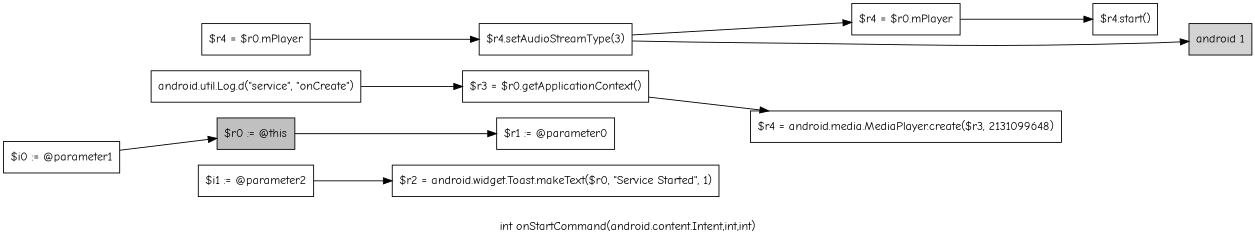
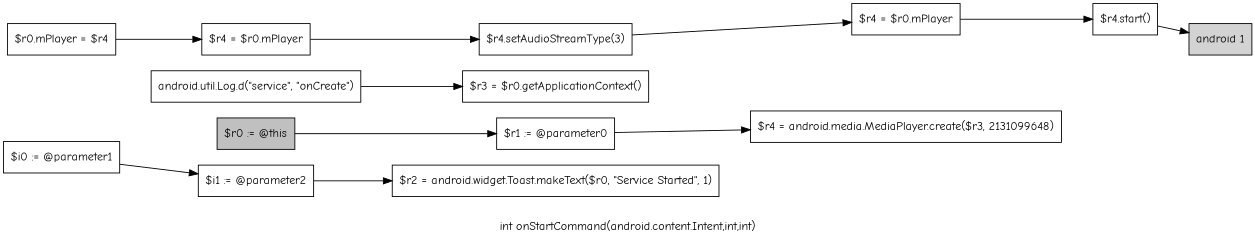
  digraph {
    fontname="Comic Neue"
    label="int onStartCommand(android.content.Intent,int,int)"
    rankdir=LR
    node [fontname="Comic Neue" shape=box]
    edge [fontname="Comic Neue"]
    n1 [fillcolor=gray label="$r0 := @this" style=filled]
    n2 [label="$r1 := @parameter0"]
    n3 [label="$i0 := @parameter1"]
    n4 [label="$i1 := @parameter2"]
    n5 [label="$r2 = android.widget.Toast.makeText($r0, \"Service Started\", 1)"]
    n6 [label="android.util.Log.d(\"service\", \"onCreate\")"]
    n7 [label="$r3 = $r0.getApplicationContext()"]
    n8 [label="$r4 = android.media.MediaPlayer.create($r3, 2131099648)"]
+   n9 [label="$r0.mPlayer = $r4"]
    n10 [label="$r4 = $r0.mPlayer"]
    n11 [label="$r4.setAudioStreamType(3)"]
    n12 [label="$r4 = $r0.mPlayer"]
    n13 [label="$r4.start()"]
    n14 [fillcolor=lightgray label="android 1" style=filled]
    n1 -> n2
-   n3 -> n1
+   n3 -> n4
    n4 -> n5
    n6 -> n7
-   n7 -> n8
+   n2 -> n8
+   n9 -> n10
    n10 -> n11
    n11 -> n12
    n12 -> n13
-   n11 -> n14
+   n13 -> n14
  }
